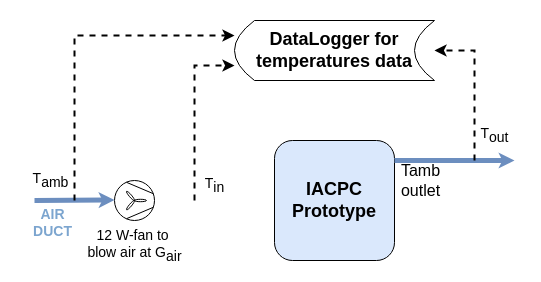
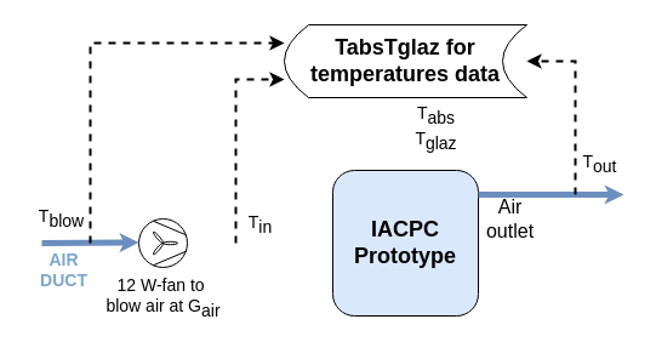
  <mxCell id="0" />
  <mxCell id="1" parent="0" />
  <mxCell id="2" value="IACPC&lt;br style=&quot;font-size: 18px;&quot;&gt;Prototype" style="rounded=1;whiteSpace=wrap;html=1;fontSize=18;fontStyle=1;fillColor=#dae8fc;" parent="1" vertex="1"><mxGeometry x="274" y="140" width="120" height="120" as="geometry" /></mxCell>
  <mxCell id="3" value="12 W-fan to&amp;nbsp;&lt;br style=&quot;font-size: 14px;&quot;&gt;blow air at G&lt;sub style=&quot;font-size: 14px;&quot;&gt;air&lt;/sub&gt;" style="verticalLabelPosition=bottom;outlineConnect=0;align=center;dashed=0;html=1;verticalAlign=top;shape=mxgraph.pid.misc.fan;fontSize=14;" parent="1" vertex="1"><mxGeometry x="114" y="180" width="40" height="40" as="geometry" /></mxCell>
  <mxCell id="4" value="" style="edgeStyle=none;orthogonalLoop=1;jettySize=auto;html=1;rounded=0;fillColor=#dae8fc;strokeColor=#6c8ebf;strokeWidth=5;endSize=0;fontSize=16;" parent="1" edge="1"><mxGeometry width="100" relative="1" as="geometry"><mxPoint x="34" y="200" as="sourcePoint" /><mxPoint x="114" y="199.5" as="targetPoint" /><Array as="points" /></mxGeometry></mxCell>
- <mxCell id="5" value="DataLogger for&lt;br style=&quot;font-size: 18px;&quot;&gt;temperatures data" style="shape=dataStorage;whiteSpace=wrap;html=1;fixedSize=1;fontSize=18;fontStyle=1" parent="1" vertex="1"><mxGeometry x="234" y="20" width="200" height="60" as="geometry" /></mxCell>
+ <mxCell id="5" value="TabsTglaz for&lt;br style=&quot;font-size: 18px;&quot;&gt;temperatures data" style="shape=dataStorage;whiteSpace=wrap;html=1;fixedSize=1;fontSize=18;fontStyle=1" parent="1" vertex="1"><mxGeometry x="234" y="20" width="200" height="60" as="geometry" /></mxCell>
  <mxCell id="6" value="" style="edgeStyle=none;orthogonalLoop=1;jettySize=auto;html=1;rounded=0;strokeWidth=5;fillColor=#dae8fc;strokeColor=#6c8ebf;endSize=0;fontSize=16;" parent="1" edge="1"><mxGeometry width="100" relative="1" as="geometry"><mxPoint x="394" y="160" as="sourcePoint" /><mxPoint x="514" y="160" as="targetPoint" /></mxGeometry></mxCell>
  <mxCell id="7" value="" style="edgeStyle=none;orthogonalLoop=1;jettySize=auto;html=1;rounded=0;entryX=1;entryY=0.5;entryDx=0;entryDy=0;dashed=1;strokeWidth=2;fontSize=16;startArrow=none;startFill=0;" parent="1" target="5" edge="1"><mxGeometry width="100" relative="1" as="geometry"><mxPoint x="474" y="160" as="sourcePoint" /><mxPoint x="634" y="80" as="targetPoint" /><Array as="points"><mxPoint x="474" y="50" /></Array></mxGeometry></mxCell>
- <mxCell id="8" value="T&lt;sub style=&quot;font-size: 14px;&quot;&gt;amb&lt;/sub&gt;" style="text;html=1;align=center;verticalAlign=middle;resizable=0;points=[];autosize=1;strokeColor=none;fillColor=none;fontSize=14;" parent="1" vertex="1"><mxGeometry x="20" y="165" width="60" height="30" as="geometry" /></mxCell>
- <mxCell id="9" value="Tamb&lt;br style=&quot;font-size: 16px;&quot;&gt;outlet" style="text;html=1;align=center;verticalAlign=middle;resizable=0;points=[];autosize=1;strokeColor=none;fillColor=none;fontSize=16;" parent="1" vertex="1"><mxGeometry x="391" y="155" width="57" height="50" as="geometry" /></mxCell>
+ <mxCell id="8" value="T&lt;sub style=&quot;font-size: 14px;&quot;&gt;blow&lt;/sub&gt;" style="text;html=1;align=center;verticalAlign=middle;resizable=0;points=[];autosize=1;strokeColor=none;fillColor=none;fontSize=14;" parent="1" vertex="1"><mxGeometry x="20" y="165" width="60" height="30" as="geometry" /></mxCell>
+ <mxCell id="9" value="Air&lt;br style=&quot;font-size: 16px;&quot;&gt;outlet" style="text;html=1;align=center;verticalAlign=middle;resizable=0;points=[];autosize=1;strokeColor=none;fillColor=none;fontSize=16;" parent="1" vertex="1"><mxGeometry x="391" y="155" width="57" height="50" as="geometry" /></mxCell>
  <mxCell id="10" value="T&lt;sub style=&quot;font-size: 14px;&quot;&gt;out&lt;/sub&gt;" style="text;html=1;align=center;verticalAlign=middle;resizable=0;points=[];autosize=1;strokeColor=none;fillColor=none;fontSize=14;" parent="1" vertex="1"><mxGeometry x="469" y="120" width="50" height="30" as="geometry" /></mxCell>
  <mxCell id="11" value="T&lt;sub style=&quot;font-size: 14px;&quot;&gt;in&lt;/sub&gt;" style="text;html=1;align=center;verticalAlign=middle;resizable=0;points=[];autosize=1;strokeColor=none;fillColor=none;fontSize=14;" parent="1" vertex="1"><mxGeometry x="194" y="170" width="40" height="30" as="geometry" /></mxCell>
+ <mxCell id="12" value="T&lt;sub style=&quot;font-size: 14px;&quot;&gt;abs&lt;/sub&gt;&lt;br style=&quot;font-size: 14px;&quot;&gt;T&lt;sub style=&quot;font-size: 14px;&quot;&gt;glaz&lt;/sub&gt;" style="text;html=1;align=center;verticalAlign=middle;resizable=0;points=[];autosize=1;strokeColor=none;fillColor=none;fontSize=14;" parent="1" vertex="1"><mxGeometry x="329" y="80" width="60" height="50" as="geometry" /></mxCell>
  <mxCell id="13" value="AIR&lt;br style=&quot;font-size: 14px;&quot;&gt;DUCT" style="text;html=1;align=center;verticalAlign=middle;resizable=0;points=[];autosize=1;fontSize=14;fontStyle=1;fontColor=#7CA5CF;" parent="1" vertex="1"><mxGeometry x="23" y="199" width="57" height="46" as="geometry" /></mxCell>
  <mxCell id="14" value="" style="edgeStyle=none;orthogonalLoop=1;jettySize=auto;html=1;rounded=0;entryX=0;entryY=0.75;entryDx=0;entryDy=0;startArrow=none;startFill=0;dashed=1;strokeWidth=2;" parent="1" target="5" edge="1"><mxGeometry width="100" relative="1" as="geometry"><mxPoint x="194" y="200" as="sourcePoint" /><mxPoint x="444" y="330" as="targetPoint" /><Array as="points"><mxPoint x="194" y="65" /></Array></mxGeometry></mxCell>
  <mxCell id="15" value="" style="edgeStyle=none;orthogonalLoop=1;jettySize=auto;html=1;rounded=0;entryX=0;entryY=0.25;entryDx=0;entryDy=0;startArrow=none;startFill=0;dashed=1;strokeWidth=2;" parent="1" target="5" edge="1"><mxGeometry width="100" relative="1" as="geometry"><mxPoint x="74" y="200" as="sourcePoint" /><mxPoint x="164" y="90" as="targetPoint" /><Array as="points"><mxPoint x="74" y="35" /></Array></mxGeometry></mxCell>
